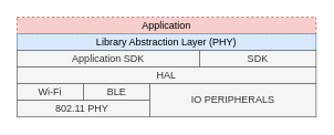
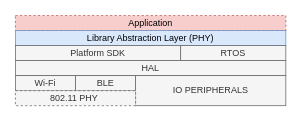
  <mxCell id="0" />
  <mxCell id="1" parent="0" />
  <mxCell id="2" value="Application" style="rounded=0;whiteSpace=wrap;html=1;fillColor=#f8cecc;strokeColor=#b85450;dashed=1;" vertex="1" parent="1"><mxGeometry x="20" y="20" width="360" height="20" as="geometry" /></mxCell>
  <mxCell id="3" value="Library Abstraction Layer (PHY)" style="rounded=0;whiteSpace=wrap;html=1;fillColor=#dae8fc;strokeColor=#6c8ebf;" vertex="1" parent="1"><mxGeometry x="20" y="40" width="360" height="20" as="geometry" /></mxCell>
- <mxCell id="4" value="Application SDK" style="rounded=0;whiteSpace=wrap;html=1;fillColor=#f5f5f5;fontColor=#333333;strokeColor=#666666;" vertex="1" parent="1"><mxGeometry x="20" y="60" width="220" height="20" as="geometry" /></mxCell>
- <mxCell id="5" value="SDK" style="rounded=0;whiteSpace=wrap;html=1;fillColor=#f5f5f5;fontColor=#333333;strokeColor=#666666;" vertex="1" parent="1"><mxGeometry x="240" y="60" width="140" height="20" as="geometry" /></mxCell>
+ <mxCell id="4" value="Platform SDK" style="rounded=0;whiteSpace=wrap;html=1;fillColor=#f5f5f5;fontColor=#333333;strokeColor=#666666;" vertex="1" parent="1"><mxGeometry x="20" y="60" width="220" height="20" as="geometry" /></mxCell>
+ <mxCell id="5" value="RTOS" style="rounded=0;whiteSpace=wrap;html=1;fillColor=#f5f5f5;fontColor=#333333;strokeColor=#666666;" vertex="1" parent="1"><mxGeometry x="240" y="60" width="140" height="20" as="geometry" /></mxCell>
  <mxCell id="6" value="HAL" style="rounded=0;whiteSpace=wrap;html=1;fillColor=#f5f5f5;fontColor=#333333;strokeColor=#666666;" vertex="1" parent="1"><mxGeometry x="20" y="80" width="360" height="20" as="geometry" /></mxCell>
  <mxCell id="7" value="Wi-Fi" style="rounded=0;whiteSpace=wrap;html=1;fillColor=#f5f5f5;fontColor=#333333;strokeColor=#666666;" vertex="1" parent="1"><mxGeometry x="20" y="100" width="80" height="20" as="geometry" /></mxCell>
  <mxCell id="8" value="BLE" style="rounded=0;whiteSpace=wrap;html=1;fillColor=#f5f5f5;fontColor=#333333;strokeColor=#666666;" vertex="1" parent="1"><mxGeometry x="100" y="100" width="80" height="20" as="geometry" /></mxCell>
  <mxCell id="9" value="IO PERIPHERALS" style="rounded=0;whiteSpace=wrap;html=1;fillColor=#f5f5f5;fontColor=#333333;strokeColor=#666666;" vertex="1" parent="1"><mxGeometry x="180" y="100" width="200" height="40" as="geometry" /></mxCell>
- <mxCell id="10" value="802.11&amp;nbsp;&lt;span style=&quot;background-color: initial;&quot;&gt;PHY&amp;nbsp;&lt;/span&gt;" style="rounded=0;whiteSpace=wrap;html=1;fillColor=#f5f5f5;fontColor=#333333;strokeColor=#666666;" vertex="1" parent="1"><mxGeometry x="20" y="120" width="160" height="20" as="geometry" /></mxCell>
+ <mxCell id="10" value="802.11&amp;nbsp;&lt;span style=&quot;background-color: initial;&quot;&gt;PHY&amp;nbsp;&lt;/span&gt;" style="rounded=0;whiteSpace=wrap;html=1;fillColor=#f5f5f5;fontColor=#333333;strokeColor=#666666;dashed=1;" vertex="1" parent="1"><mxGeometry x="20" y="120" width="160" height="20" as="geometry" /></mxCell>
